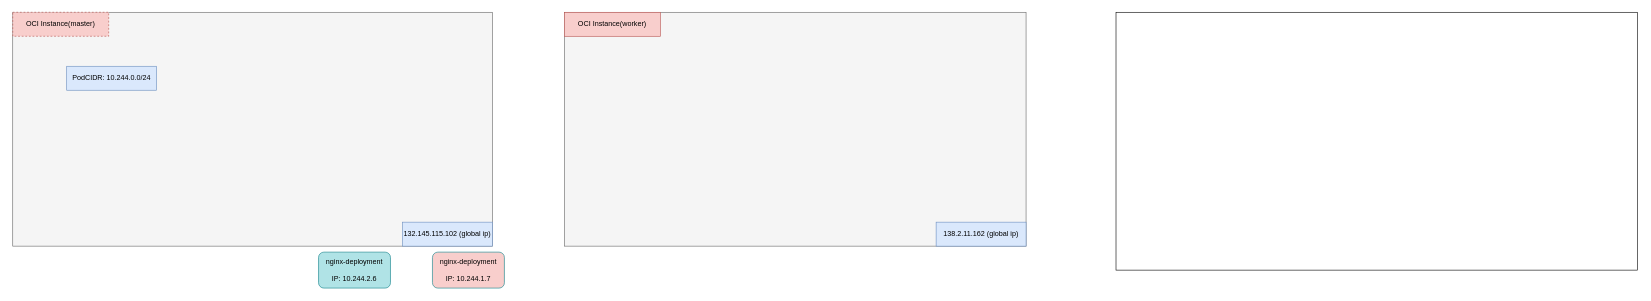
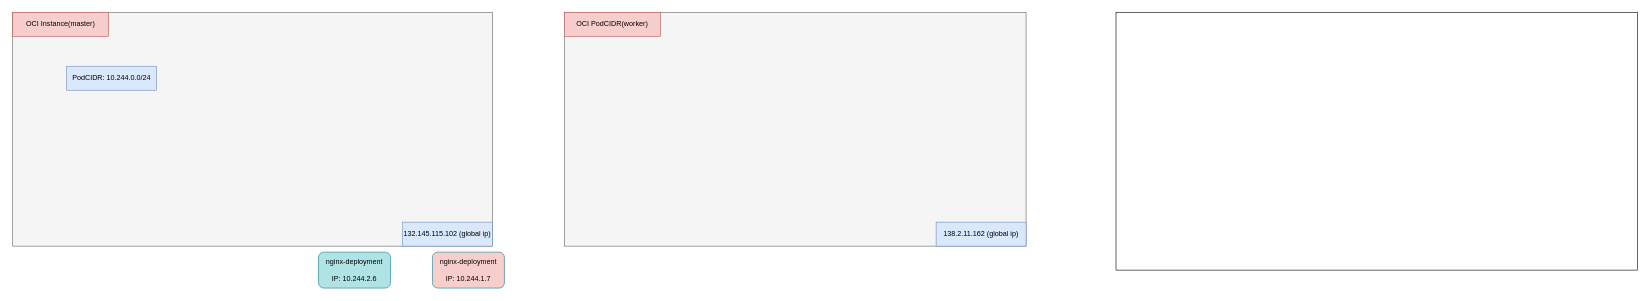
  <mxCell id="0" />
  <mxCell id="1" parent="0" />
  <mxCell id="2" value="" style="rounded=0;whiteSpace=wrap;html=1;fillColor=#f5f5f5;fontColor=#333333;strokeColor=#666666;" vertex="1" parent="1"><mxGeometry x="20" y="20" width="800" height="390" as="geometry" /></mxCell>
  <mxCell id="3" value="132.145.115.102 (global ip)" style="rounded=0;whiteSpace=wrap;html=1;fillColor=#dae8fc;strokeColor=#6c8ebf;" vertex="1" parent="1"><mxGeometry x="670" y="370" width="150" height="40" as="geometry" /></mxCell>
- <mxCell id="4" value="OCI Instance(master)" style="rounded=0;whiteSpace=wrap;html=1;fillColor=#f8cecc;strokeColor=#b85450;dashed=1;" vertex="1" parent="1"><mxGeometry x="20" y="20" width="160" height="40" as="geometry" /></mxCell>
+ <mxCell id="4" value="OCI Instance(master)" style="rounded=0;whiteSpace=wrap;html=1;fillColor=#f8cecc;strokeColor=#b85450;" vertex="1" parent="1"><mxGeometry x="20" y="20" width="160" height="40" as="geometry" /></mxCell>
  <mxCell id="5" value="" style="rounded=0;whiteSpace=wrap;html=1;fillColor=#f5f5f5;fontColor=#333333;strokeColor=#666666;" vertex="1" parent="1"><mxGeometry x="940" y="20" width="770" height="390" as="geometry" /></mxCell>
  <mxCell id="6" value="" style="rounded=0;whiteSpace=wrap;html=1;" vertex="1" parent="1"><mxGeometry x="1860" y="20" width="870" height="430" as="geometry" /></mxCell>
  <mxCell id="7" value="PodCIDR:&amp;nbsp;10.244.0.0/24" style="rounded=0;whiteSpace=wrap;html=1;fillColor=#dae8fc;strokeColor=#6c8ebf;" vertex="1" parent="1"><mxGeometry x="110" y="110" width="150" height="40" as="geometry" /></mxCell>
  <mxCell id="8" value="138.2.11.162 (global ip)" style="rounded=0;whiteSpace=wrap;html=1;fillColor=#dae8fc;strokeColor=#6c8ebf;" vertex="1" parent="1"><mxGeometry x="1560" y="370" width="150" height="40" as="geometry" /></mxCell>
- <mxCell id="9" value="OCI Instance(worker)" style="rounded=0;whiteSpace=wrap;html=1;fillColor=#f8cecc;strokeColor=#b85450;" vertex="1" parent="1"><mxGeometry x="940" y="20" width="160" height="40" as="geometry" /></mxCell>
+ <mxCell id="9" value="OCI PodCIDR(worker)" style="rounded=0;whiteSpace=wrap;html=1;fillColor=#f8cecc;strokeColor=#b85450;" vertex="1" parent="1"><mxGeometry x="940" y="20" width="160" height="40" as="geometry" /></mxCell>
  <mxCell id="10" value="nginx-deployment&lt;br&gt;&lt;br&gt;IP: 10.244.2.6" style="rounded=1;whiteSpace=wrap;html=1;fillColor=#b0e3e6;strokeColor=#0e8088;" vertex="1" parent="1"><mxGeometry x="530" y="420" width="120" height="60" as="geometry" /></mxCell>
  <mxCell id="11" value="nginx-deployment&lt;br&gt;&lt;br&gt;IP: 10.244.1.7" style="rounded=1;whiteSpace=wrap;html=1;fillColor=#f8cecc;strokeColor=#0e8088;" vertex="1" parent="1"><mxGeometry x="720" y="420" width="120" height="60" as="geometry" /></mxCell>
